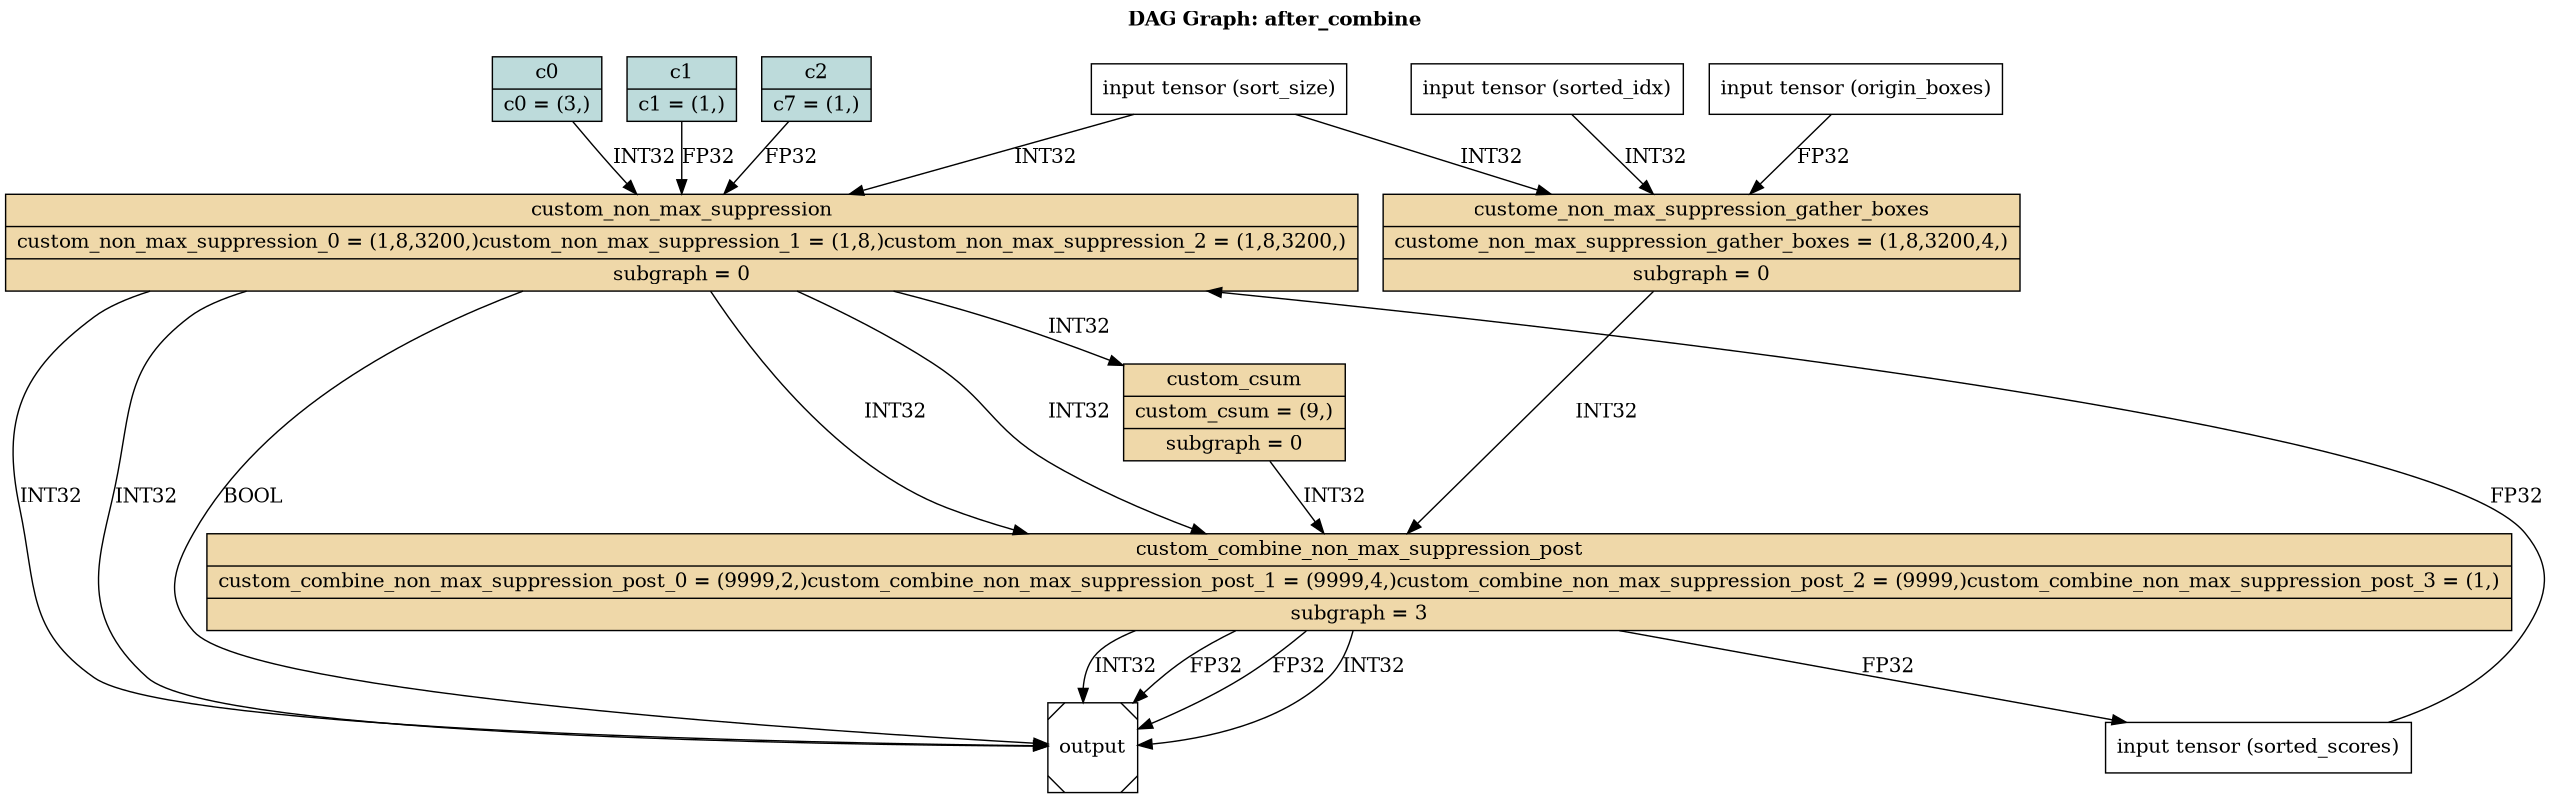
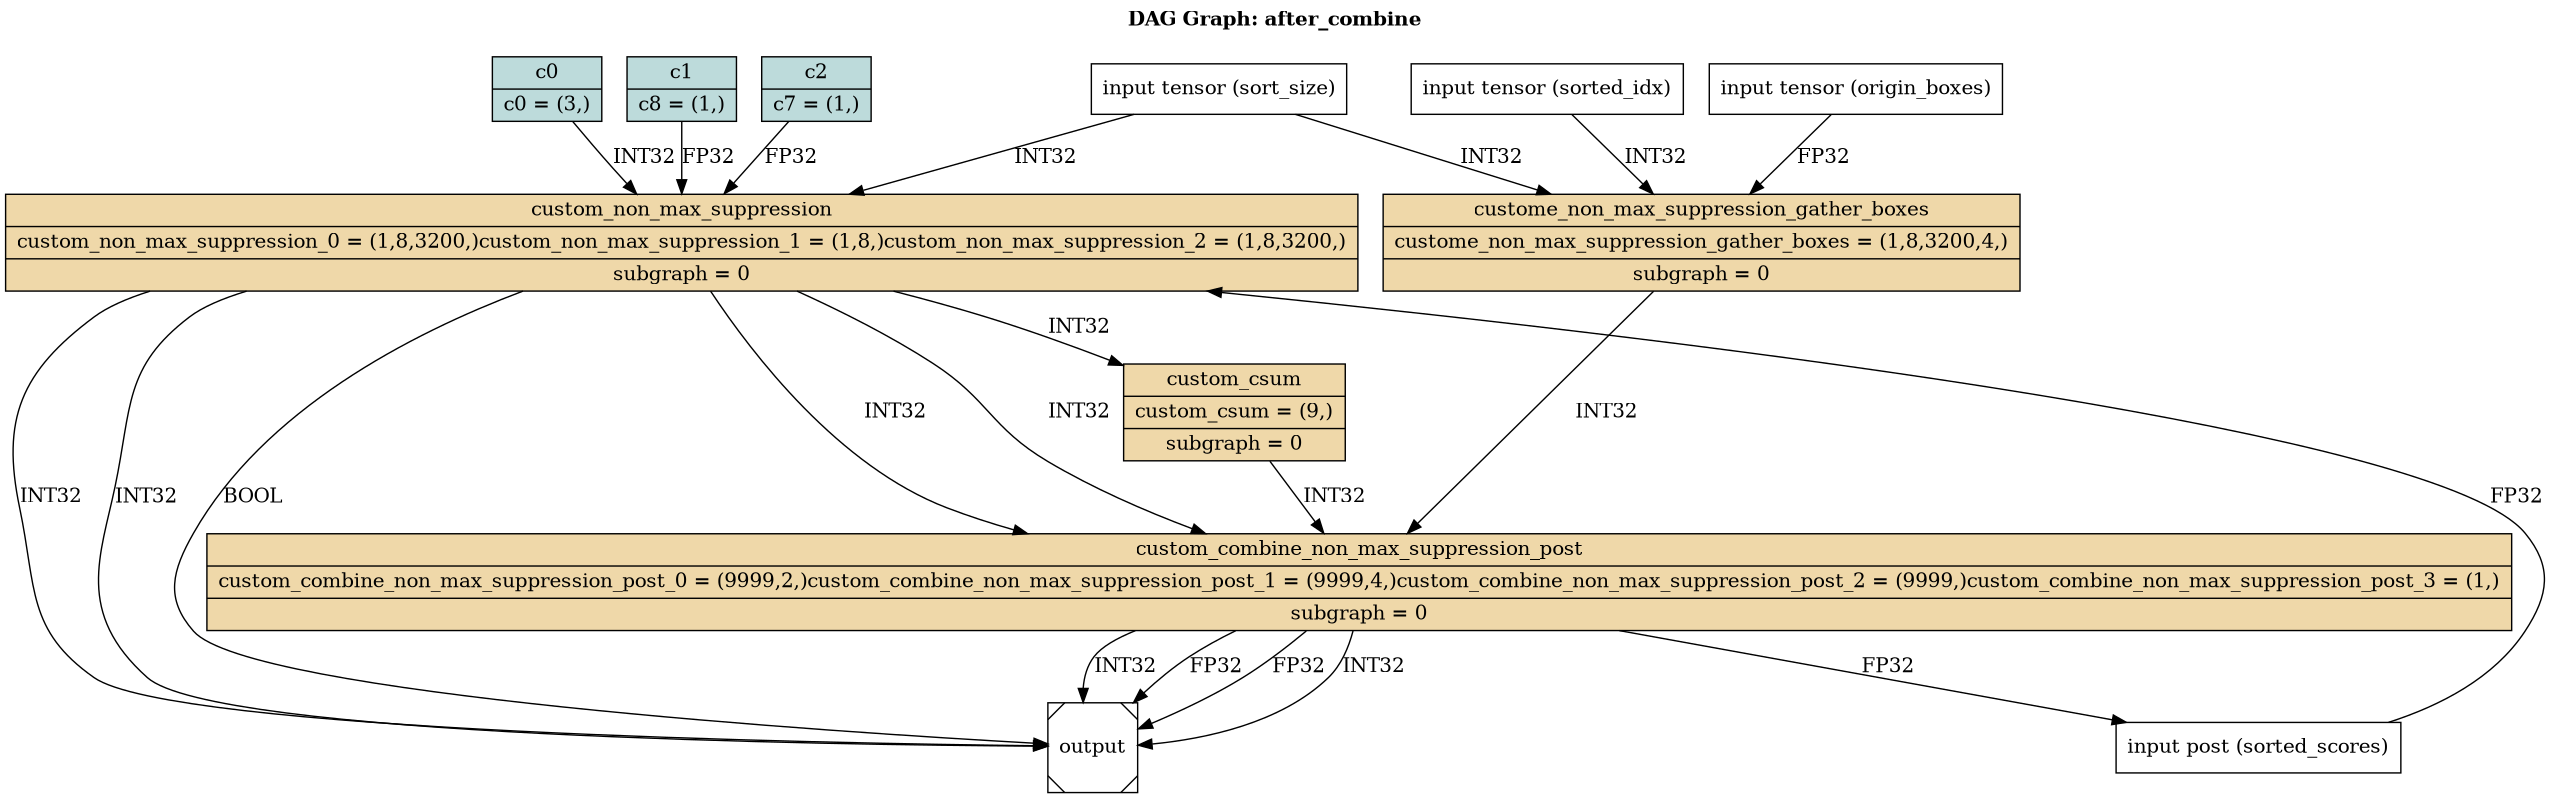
  digraph {
    label=<<b>DAG Graph: after_combine</b><br/><br/>>
    labelloc=t
    node [color="#000000" fillcolor="#efd8a9" fontcolor="#000000" shape=record style="solid,filled"]
    edge [color="#000000"]
    n1 [fillcolor="#bddbdb" label="{c0|{c0 = (3,)}}"]
    n2 [label="{custom_non_max_suppression|{custom_non_max_suppression_0 = (1,8,3200,)custom_non_max_suppression_1 = (1,8,)custom_non_max_suppression_2 = (1,8,3200,)}|{subgraph = 0}}"]
-   n3 [label="{custom_combine_non_max_suppression_post|{custom_combine_non_max_suppression_post_0 = (9999,2,)custom_combine_non_max_suppression_post_1 = (9999,4,)custom_combine_non_max_suppression_post_2 = (9999,)custom_combine_non_max_suppression_post_3 = (1,)}|{subgraph = 3}}"]
+   n3 [label="{custom_combine_non_max_suppression_post|{custom_combine_non_max_suppression_post_0 = (9999,2,)custom_combine_non_max_suppression_post_1 = (9999,4,)custom_combine_non_max_suppression_post_2 = (9999,)custom_combine_non_max_suppression_post_3 = (1,)}|{subgraph = 0}}"]
    n4 [label="{custom_csum|{custom_csum = (9,)}|{subgraph = 0}}"]
    n5 [label=output shape=Msquare color="" fillcolor="" fontcolor="" style=""]
-   n6 [fillcolor="#bddbdb" label="{c1|{c1 = (1,)}}"]
+   n6 [fillcolor="#bddbdb" label="{c1|{c8 = (1,)}}"]
    n7 [fillcolor="#bddbdb" label="{c2|{c7 = (1,)}}"]
    n8 [fillcolor="#ffffff" label="input tensor (sorted_idx)" shape=box color="" fontcolor="" style=""]
    n9 [label="{custome_non_max_suppression_gather_boxes|{custome_non_max_suppression_gather_boxes = (1,8,3200,4,)}|{subgraph = 0}}"]
-   n10 [fillcolor="#ffffff" label="input tensor (sorted_scores)" shape=box color="" fontcolor="" style=""]
+   n10 [fillcolor="#ffffff" label="input post (sorted_scores)" shape=box color="" fontcolor="" style=""]
    n11 [fillcolor="#ffffff" label="input tensor (origin_boxes)" shape=box color="" fontcolor="" style=""]
    n12 [fillcolor="#ffffff" label="input tensor (sort_size)" shape=box color="" fontcolor="" style=""]
    n1 -> n2 [label=INT32]
    n2 -> n3 [label=INT32]
    n2 -> n3 [label=INT32]
    n2 -> n4 [label=INT32]
    n2 -> n5 [label=INT32]
    n2 -> n5 [label=INT32]
    n2 -> n5 [label=BOOL]
    n3 -> n5 [label=INT32]
    n3 -> n5 [label=FP32]
    n3 -> n5 [label=FP32]
    n3 -> n5 [label=INT32]
    n3 -> n10 [label=FP32]
    n4 -> n3 [label=INT32]
    n6 -> n2 [label=FP32]
    n7 -> n2 [label=FP32]
    n8 -> n9 [label=INT32]
    n9 -> n3 [label=INT32]
    n10 -> n2 [label=FP32]
    n11 -> n9 [label=FP32]
    n12 -> n2 [label=INT32]
    n12 -> n9 [label=INT32]
  }
